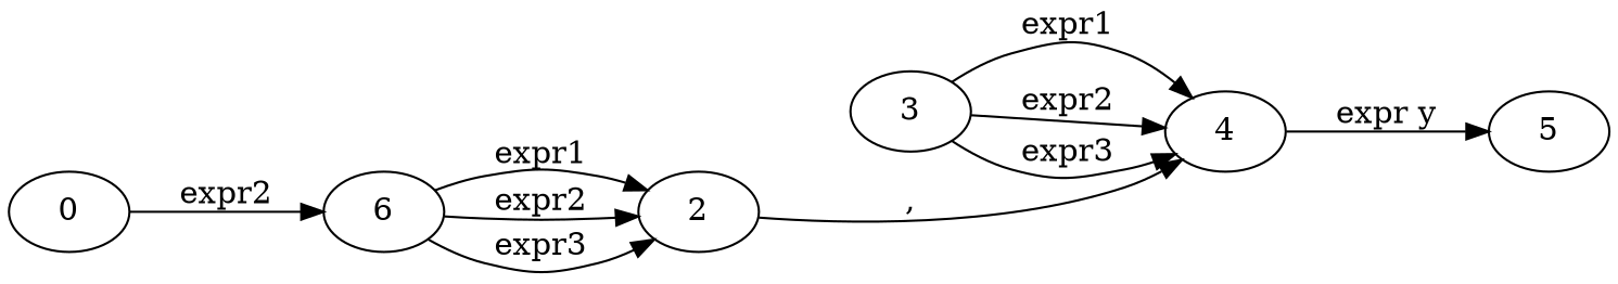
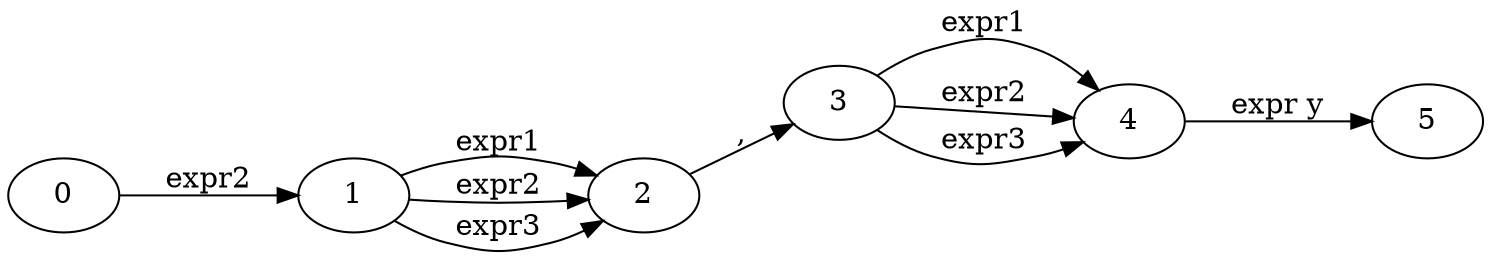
  digraph {
    d2tgraphstyle="scale=0.6"
    rankdir=LR
    0
-   1 [label=6]
+   1
    2
    3
    4
    5
    0 -> 1 [label=" expr2 "]
    1 -> 2 [label=" expr1 "]
    1 -> 2 [label=" expr2 "]
    1 -> 2 [label=" expr3 "]
-   2 -> 4 [label=","]
+   2 -> 3 [label=","]
    3 -> 4 [label=" expr1 "]
    3 -> 4 [label=" expr2 "]
    3 -> 4 [label=" expr3 "]
    4 -> 5 [label=" expr y "]
  }
